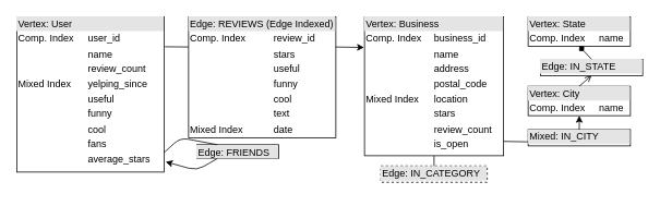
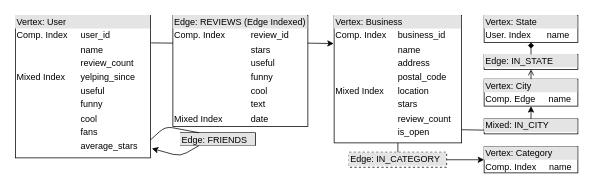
  <mxCell id="0" />
  <mxCell id="1" parent="0" />
  <mxCell id="2" value="&lt;div style=&quot;box-sizing: border-box ; width: 100% ; background: #e4e4e4 ; padding: 2px&quot;&gt;Edge: REVIEWS (Edge Indexed)&lt;/div&gt;&lt;table style=&quot;width: 100% ; font-size: 1em&quot; cellpadding=&quot;2&quot; cellspacing=&quot;0&quot;&gt;&lt;tbody&gt;&lt;tr&gt;&lt;td&gt;Comp. Index&lt;/td&gt;&lt;td&gt;review_id&lt;/td&gt;&lt;/tr&gt;&lt;tr&gt;&lt;td&gt;&lt;br&gt;&lt;/td&gt;&lt;td&gt;stars&lt;/td&gt;&lt;/tr&gt;&lt;tr&gt;&lt;td&gt;&lt;br&gt;&lt;/td&gt;&lt;td&gt;useful&lt;/td&gt;&lt;/tr&gt;&lt;tr&gt;&lt;td&gt;&lt;br&gt;&lt;/td&gt;&lt;td&gt;funny&lt;/td&gt;&lt;/tr&gt;&lt;tr&gt;&lt;td&gt;&lt;br&gt;&lt;/td&gt;&lt;td&gt;cool&lt;/td&gt;&lt;/tr&gt;&lt;tr&gt;&lt;td&gt;&lt;br&gt;&lt;/td&gt;&lt;td&gt;text&lt;/td&gt;&lt;/tr&gt;&lt;tr&gt;&lt;td&gt;Mixed Index&lt;/td&gt;&lt;td&gt;date&lt;/td&gt;&lt;/tr&gt;&lt;/tbody&gt;&lt;/table&gt;" style="verticalAlign=top;align=left;overflow=fill;html=1;" parent="1" vertex="1"><mxGeometry x="230" y="20" width="180" height="148" as="geometry" /></mxCell>
  <mxCell id="3" value="&lt;div style=&quot;box-sizing: border-box ; width: 100% ; background: #e4e4e4 ; padding: 2px&quot;&gt;Vertex: Business&lt;/div&gt;&lt;table style=&quot;width: 100% ; font-size: 1em&quot; cellpadding=&quot;2&quot; cellspacing=&quot;0&quot;&gt;&lt;tbody&gt;&lt;tr&gt;&lt;td&gt;Comp. Index&lt;/td&gt;&lt;td&gt;business_id&lt;/td&gt;&lt;/tr&gt;&lt;tr&gt;&lt;td&gt;&lt;br&gt;&lt;/td&gt;&lt;td&gt;name&lt;/td&gt;&lt;/tr&gt;&lt;tr&gt;&lt;td&gt;&lt;br&gt;&lt;/td&gt;&lt;td&gt;address&lt;/td&gt;&lt;/tr&gt;&lt;tr&gt;&lt;td&gt;&lt;br&gt;&lt;/td&gt;&lt;td&gt;postal_code&lt;/td&gt;&lt;/tr&gt;&lt;tr&gt;&lt;td&gt;Mixed Index&lt;/td&gt;&lt;td&gt;location&lt;/td&gt;&lt;/tr&gt;&lt;tr&gt;&lt;td&gt;&lt;br&gt;&lt;/td&gt;&lt;td&gt;stars&lt;/td&gt;&lt;/tr&gt;&lt;tr&gt;&lt;td&gt;&lt;br&gt;&lt;/td&gt;&lt;td&gt;review_count&lt;/td&gt;&lt;/tr&gt;&lt;tr&gt;&lt;td&gt;&lt;br&gt;&lt;/td&gt;&lt;td&gt;is_open&lt;/td&gt;&lt;/tr&gt;&lt;/tbody&gt;&lt;/table&gt;" style="verticalAlign=top;align=left;overflow=fill;html=1;" parent="1" vertex="1"><mxGeometry x="445" y="20" width="170" height="170" as="geometry" /></mxCell>
+ <mxCell id="4" value="&lt;div style=&quot;box-sizing: border-box ; width: 100% ; background: #e4e4e4 ; padding: 2px&quot;&gt;Vertex: Category&lt;/div&gt;&lt;table style=&quot;width: 100% ; font-size: 1em&quot; cellpadding=&quot;2&quot; cellspacing=&quot;0&quot;&gt;&lt;tbody&gt;&lt;tr&gt;&lt;td&gt;Comp. Index&lt;/td&gt;&lt;td&gt;name&lt;/td&gt;&lt;/tr&gt;&lt;/tbody&gt;&lt;/table&gt;" style="verticalAlign=top;align=left;overflow=fill;html=1;" parent="1" vertex="1"><mxGeometry x="645" y="195" width="125" height="35" as="geometry" /></mxCell>
  <mxCell id="5" value="&lt;div style=&quot;box-sizing: border-box ; width: 100% ; background: #e4e4e4 ; padding: 2px&quot;&gt;Edge: FRIENDS&lt;/div&gt;&lt;table style=&quot;width: 100% ; font-size: 1em&quot; cellpadding=&quot;2&quot; cellspacing=&quot;0&quot;&gt;&lt;tbody&gt;&lt;/tbody&gt;&lt;/table&gt;" style="verticalAlign=top;align=left;overflow=fill;html=1;" parent="1" vertex="1"><mxGeometry x="240" y="176.5" width="100" height="17" as="geometry" /></mxCell>
  <mxCell id="6" value="&lt;div style=&quot;box-sizing: border-box ; width: 100% ; background: #e4e4e4 ; padding: 2px&quot;&gt;Vertex: User&lt;/div&gt;&lt;table style=&quot;width: 100% ; font-size: 1em&quot; cellpadding=&quot;2&quot; cellspacing=&quot;0&quot;&gt;&lt;tbody&gt;&lt;tr&gt;&lt;td&gt;Comp. Index&lt;/td&gt;&lt;td&gt;user_id&lt;/td&gt;&lt;/tr&gt;&lt;tr&gt;&lt;td&gt;&lt;br&gt;&lt;/td&gt;&lt;td&gt;name&lt;/td&gt;&lt;/tr&gt;&lt;tr&gt;&lt;td&gt;&lt;/td&gt;&lt;td&gt;review_count&lt;br&gt;&lt;/td&gt;&lt;/tr&gt;&lt;tr&gt;&lt;td&gt;Mixed Index&lt;/td&gt;&lt;td&gt;yelping_since&lt;/td&gt;&lt;/tr&gt;&lt;tr&gt;&lt;td&gt;&lt;br&gt;&lt;/td&gt;&lt;td&gt;useful&lt;/td&gt;&lt;/tr&gt;&lt;tr&gt;&lt;td&gt;&lt;br&gt;&lt;/td&gt;&lt;td&gt;funny&lt;/td&gt;&lt;/tr&gt;&lt;tr&gt;&lt;td&gt;&lt;br&gt;&lt;/td&gt;&lt;td&gt;cool&lt;/td&gt;&lt;/tr&gt;&lt;tr&gt;&lt;td&gt;&lt;br&gt;&lt;/td&gt;&lt;td&gt;fans&lt;/td&gt;&lt;/tr&gt;&lt;tr&gt;&lt;td&gt;&lt;br&gt;&lt;/td&gt;&lt;td&gt;average_stars&lt;/td&gt;&lt;/tr&gt;&lt;/tbody&gt;&lt;/table&gt;" style="verticalAlign=top;align=left;overflow=fill;html=1;" parent="1" vertex="1"><mxGeometry x="20" y="20" width="180" height="190" as="geometry" /></mxCell>
- <mxCell id="7" value="&lt;div style=&quot;box-sizing: border-box ; width: 100% ; background: #e4e4e4 ; padding: 2px&quot;&gt;Vertex: City&lt;/div&gt;&lt;table style=&quot;width: 100% ; font-size: 1em&quot; cellpadding=&quot;2&quot; cellspacing=&quot;0&quot;&gt;&lt;tbody&gt;&lt;tr&gt;&lt;td&gt;Comp. Index&lt;/td&gt;&lt;td&gt;name&lt;/td&gt;&lt;/tr&gt;&lt;tr&gt;&lt;td&gt;&lt;/td&gt;&lt;td&gt;&lt;br&gt;&lt;/td&gt;&lt;/tr&gt;&lt;/tbody&gt;&lt;/table&gt;" style="verticalAlign=top;align=left;overflow=fill;html=1;" parent="1" vertex="1"><mxGeometry x="645" y="105" width="125" height="36" as="geometry" /></mxCell>
+ <mxCell id="7" value="&lt;div style=&quot;box-sizing: border-box ; width: 100% ; background: #e4e4e4 ; padding: 2px&quot;&gt;Vertex: City&lt;/div&gt;&lt;table style=&quot;width: 100% ; font-size: 1em&quot; cellpadding=&quot;2&quot; cellspacing=&quot;0&quot;&gt;&lt;tbody&gt;&lt;tr&gt;&lt;td&gt;Comp. Edge&lt;/td&gt;&lt;td&gt;name&lt;/td&gt;&lt;/tr&gt;&lt;tr&gt;&lt;td&gt;&lt;/td&gt;&lt;td&gt;&lt;br&gt;&lt;/td&gt;&lt;/tr&gt;&lt;/tbody&gt;&lt;/table&gt;" style="verticalAlign=top;align=left;overflow=fill;html=1;" parent="1" vertex="1"><mxGeometry x="645" y="105" width="125" height="36" as="geometry" /></mxCell>
  <mxCell id="8" value="&lt;div style=&quot;box-sizing: border-box ; width: 100% ; background: #e4e4e4 ; padding: 2px&quot;&gt;Edge: IN_CATEGORY&lt;/div&gt;&lt;table style=&quot;width: 100% ; font-size: 1em&quot; cellpadding=&quot;2&quot; cellspacing=&quot;0&quot;&gt;&lt;tbody&gt;&lt;/tbody&gt;&lt;/table&gt;" style="verticalAlign=top;align=left;overflow=fill;html=1;dashed=1;" parent="1" vertex="1"><mxGeometry x="465" y="202.5" width="130" height="20" as="geometry" /></mxCell>
- <mxCell id="9" value="&lt;div style=&quot;box-sizing: border-box ; width: 100% ; background: #e4e4e4 ; padding: 2px&quot;&gt;Vertex: State&lt;/div&gt;&lt;table style=&quot;width: 100% ; font-size: 1em&quot; cellpadding=&quot;2&quot; cellspacing=&quot;0&quot;&gt;&lt;tbody&gt;&lt;tr&gt;&lt;td&gt;Comp. Index&lt;/td&gt;&lt;td&gt;name&lt;/td&gt;&lt;/tr&gt;&lt;tr&gt;&lt;td&gt;&lt;/td&gt;&lt;td&gt;&lt;br&gt;&lt;/td&gt;&lt;/tr&gt;&lt;/tbody&gt;&lt;/table&gt;" style="verticalAlign=top;align=left;overflow=fill;html=1;" parent="1" vertex="1"><mxGeometry x="645" y="20" width="125" height="36" as="geometry" /></mxCell>
+ <mxCell id="9" value="&lt;div style=&quot;box-sizing: border-box ; width: 100% ; background: #e4e4e4 ; padding: 2px&quot;&gt;Vertex: State&lt;/div&gt;&lt;table style=&quot;width: 100% ; font-size: 1em&quot; cellpadding=&quot;2&quot; cellspacing=&quot;0&quot;&gt;&lt;tbody&gt;&lt;tr&gt;&lt;td&gt;User. Index&lt;/td&gt;&lt;td&gt;name&lt;/td&gt;&lt;/tr&gt;&lt;tr&gt;&lt;td&gt;&lt;/td&gt;&lt;td&gt;&lt;br&gt;&lt;/td&gt;&lt;/tr&gt;&lt;/tbody&gt;&lt;/table&gt;" style="verticalAlign=top;align=left;overflow=fill;html=1;" parent="1" vertex="1"><mxGeometry x="645" y="20" width="125" height="36" as="geometry" /></mxCell>
  <mxCell id="10" value="" style="endArrow=classic;html=1;entryX=-0.003;entryY=0.221;entryDx=0;entryDy=0;exitX=1;exitY=0.25;exitDx=0;exitDy=0;entryPerimeter=0;" parent="1" source="2" target="3" edge="1"><mxGeometry width="50" height="50" relative="1" as="geometry"><mxPoint x="360" y="560" as="sourcePoint" /><mxPoint x="410" y="510" as="targetPoint" /></mxGeometry></mxCell>
  <mxCell id="11" value="" style="endArrow=none;html=1;exitX=0;exitY=0.25;exitDx=0;exitDy=0;entryX=1.006;entryY=0.193;entryDx=0;entryDy=0;entryPerimeter=0;" parent="1" source="2" target="6" edge="1"><mxGeometry width="50" height="50" relative="1" as="geometry"><mxPoint x="220" y="95" as="sourcePoint" /><mxPoint x="200" y="95" as="targetPoint" /></mxGeometry></mxCell>
  <mxCell id="12" value="" style="endArrow=classic;html=1;exitX=0.25;exitY=1;exitDx=0;exitDy=0;entryX=1.011;entryY=0.934;entryDx=0;entryDy=0;entryPerimeter=0;" parent="1" source="5" target="6" edge="1"><mxGeometry width="50" height="50" relative="1" as="geometry"><mxPoint x="230" y="540" as="sourcePoint" /><mxPoint x="280" y="490" as="targetPoint" /><Array as="points"><mxPoint x="240" y="208" /></Array></mxGeometry></mxCell>
  <mxCell id="13" value="" style="endArrow=none;html=1;entryX=1.002;entryY=0.873;entryDx=0;entryDy=0;exitX=0.25;exitY=0;exitDx=0;exitDy=0;entryPerimeter=0;" parent="1" source="5" target="6" edge="1"><mxGeometry width="50" height="50" relative="1" as="geometry"><mxPoint x="230" y="550" as="sourcePoint" /><mxPoint x="280" y="500" as="targetPoint" /><Array as="points"><mxPoint x="220" y="168" /></Array></mxGeometry></mxCell>
  <mxCell id="14" value="&lt;div style=&quot;box-sizing: border-box ; width: 100% ; background: #e4e4e4 ; padding: 2px&quot;&gt;Mixed: IN_CITY&lt;/div&gt;&lt;table style=&quot;width: 100% ; font-size: 1em&quot; cellpadding=&quot;2&quot; cellspacing=&quot;0&quot;&gt;&lt;tbody&gt;&lt;/tbody&gt;&lt;/table&gt;" style="verticalAlign=top;align=left;overflow=fill;html=1;" parent="1" vertex="1"><mxGeometry x="645" y="158" width="125" height="20" as="geometry" /></mxCell>
- <mxCell id="15" value="&lt;div style=&quot;box-sizing: border-box ; width: 100% ; background: #e4e4e4 ; padding: 2px&quot;&gt;Edge: IN_STATE&lt;/div&gt;&lt;table style=&quot;width: 100% ; font-size: 1em&quot; cellpadding=&quot;2&quot; cellspacing=&quot;0&quot;&gt;&lt;tbody&gt;&lt;/tbody&gt;&lt;/table&gt;" style="verticalAlign=top;align=left;overflow=fill;html=1;" parent="1" vertex="1"><mxGeometry x="660" y="72" width="125" height="20" as="geometry" /></mxCell>
+ <mxCell id="15" value="&lt;div style=&quot;box-sizing: border-box ; width: 100% ; background: #e4e4e4 ; padding: 2px&quot;&gt;Edge: IN_STATE&lt;/div&gt;&lt;table style=&quot;width: 100% ; font-size: 1em&quot; cellpadding=&quot;2&quot; cellspacing=&quot;0&quot;&gt;&lt;tbody&gt;&lt;/tbody&gt;&lt;/table&gt;" style="verticalAlign=top;align=left;overflow=fill;html=1;" parent="1" vertex="1"><mxGeometry x="645" y="72" width="125" height="20" as="geometry" /></mxCell>
  <mxCell id="16" value="" style="endArrow=none;html=1;entryX=1.002;entryY=0.897;entryDx=0;entryDy=0;exitX=0;exitY=0.75;exitDx=0;exitDy=0;entryPerimeter=0;" parent="1" source="14" target="3" edge="1"><mxGeometry width="50" height="50" relative="1" as="geometry"><mxPoint x="360" y="550" as="sourcePoint" /><mxPoint x="410" y="500" as="targetPoint" /></mxGeometry></mxCell>
  <mxCell id="17" value="" style="endArrow=classic;html=1;entryX=0.5;entryY=1;entryDx=0;entryDy=0;exitX=0.5;exitY=0;exitDx=0;exitDy=0;" parent="1" source="14" target="7" edge="1"><mxGeometry width="50" height="50" relative="1" as="geometry"><mxPoint x="360" y="550" as="sourcePoint" /><mxPoint x="410" y="500" as="targetPoint" /></mxGeometry></mxCell>
  <mxCell id="18" value="" style="endArrow=open;html=1;entryX=0.5;entryY=1;entryDx=0;entryDy=0;exitX=0.5;exitY=0;exitDx=0;exitDy=0;" parent="1" source="7" target="15" edge="1"><mxGeometry width="50" height="50" relative="1" as="geometry"><mxPoint x="360" y="550" as="sourcePoint" /><mxPoint x="410" y="500" as="targetPoint" /></mxGeometry></mxCell>
  <mxCell id="19" value="" style="endArrow=diamond;html=1;entryX=0.5;entryY=1;entryDx=0;entryDy=0;exitX=0.5;exitY=0;exitDx=0;exitDy=0;" parent="1" source="15" target="9" edge="1"><mxGeometry width="50" height="50" relative="1" as="geometry"><mxPoint x="360" y="550" as="sourcePoint" /><mxPoint x="410" y="500" as="targetPoint" /></mxGeometry></mxCell>
  <mxCell id="20" value="" style="endArrow=none;html=1;exitX=0.5;exitY=0;exitDx=0;exitDy=0;entryX=0.5;entryY=1;entryDx=0;entryDy=0;" parent="1" source="8" edge="1" target="3"><mxGeometry width="50" height="50" relative="1" as="geometry"><mxPoint x="360" y="550" as="sourcePoint" /><mxPoint x="560" y="38" as="targetPoint" /></mxGeometry></mxCell>
+ <mxCell id="21" value="" style="endArrow=classic;html=1;exitX=1;exitY=0.5;exitDx=0;exitDy=0;exitPerimeter=0;entryX=0;entryY=0.5;entryDx=0;entryDy=0;" parent="1" source="8" edge="1" target="4"><mxGeometry width="50" height="50" relative="1" as="geometry"><mxPoint x="360" y="550" as="sourcePoint" /><mxPoint x="580" y="238" as="targetPoint" /><Array as="points" /></mxGeometry></mxCell>
